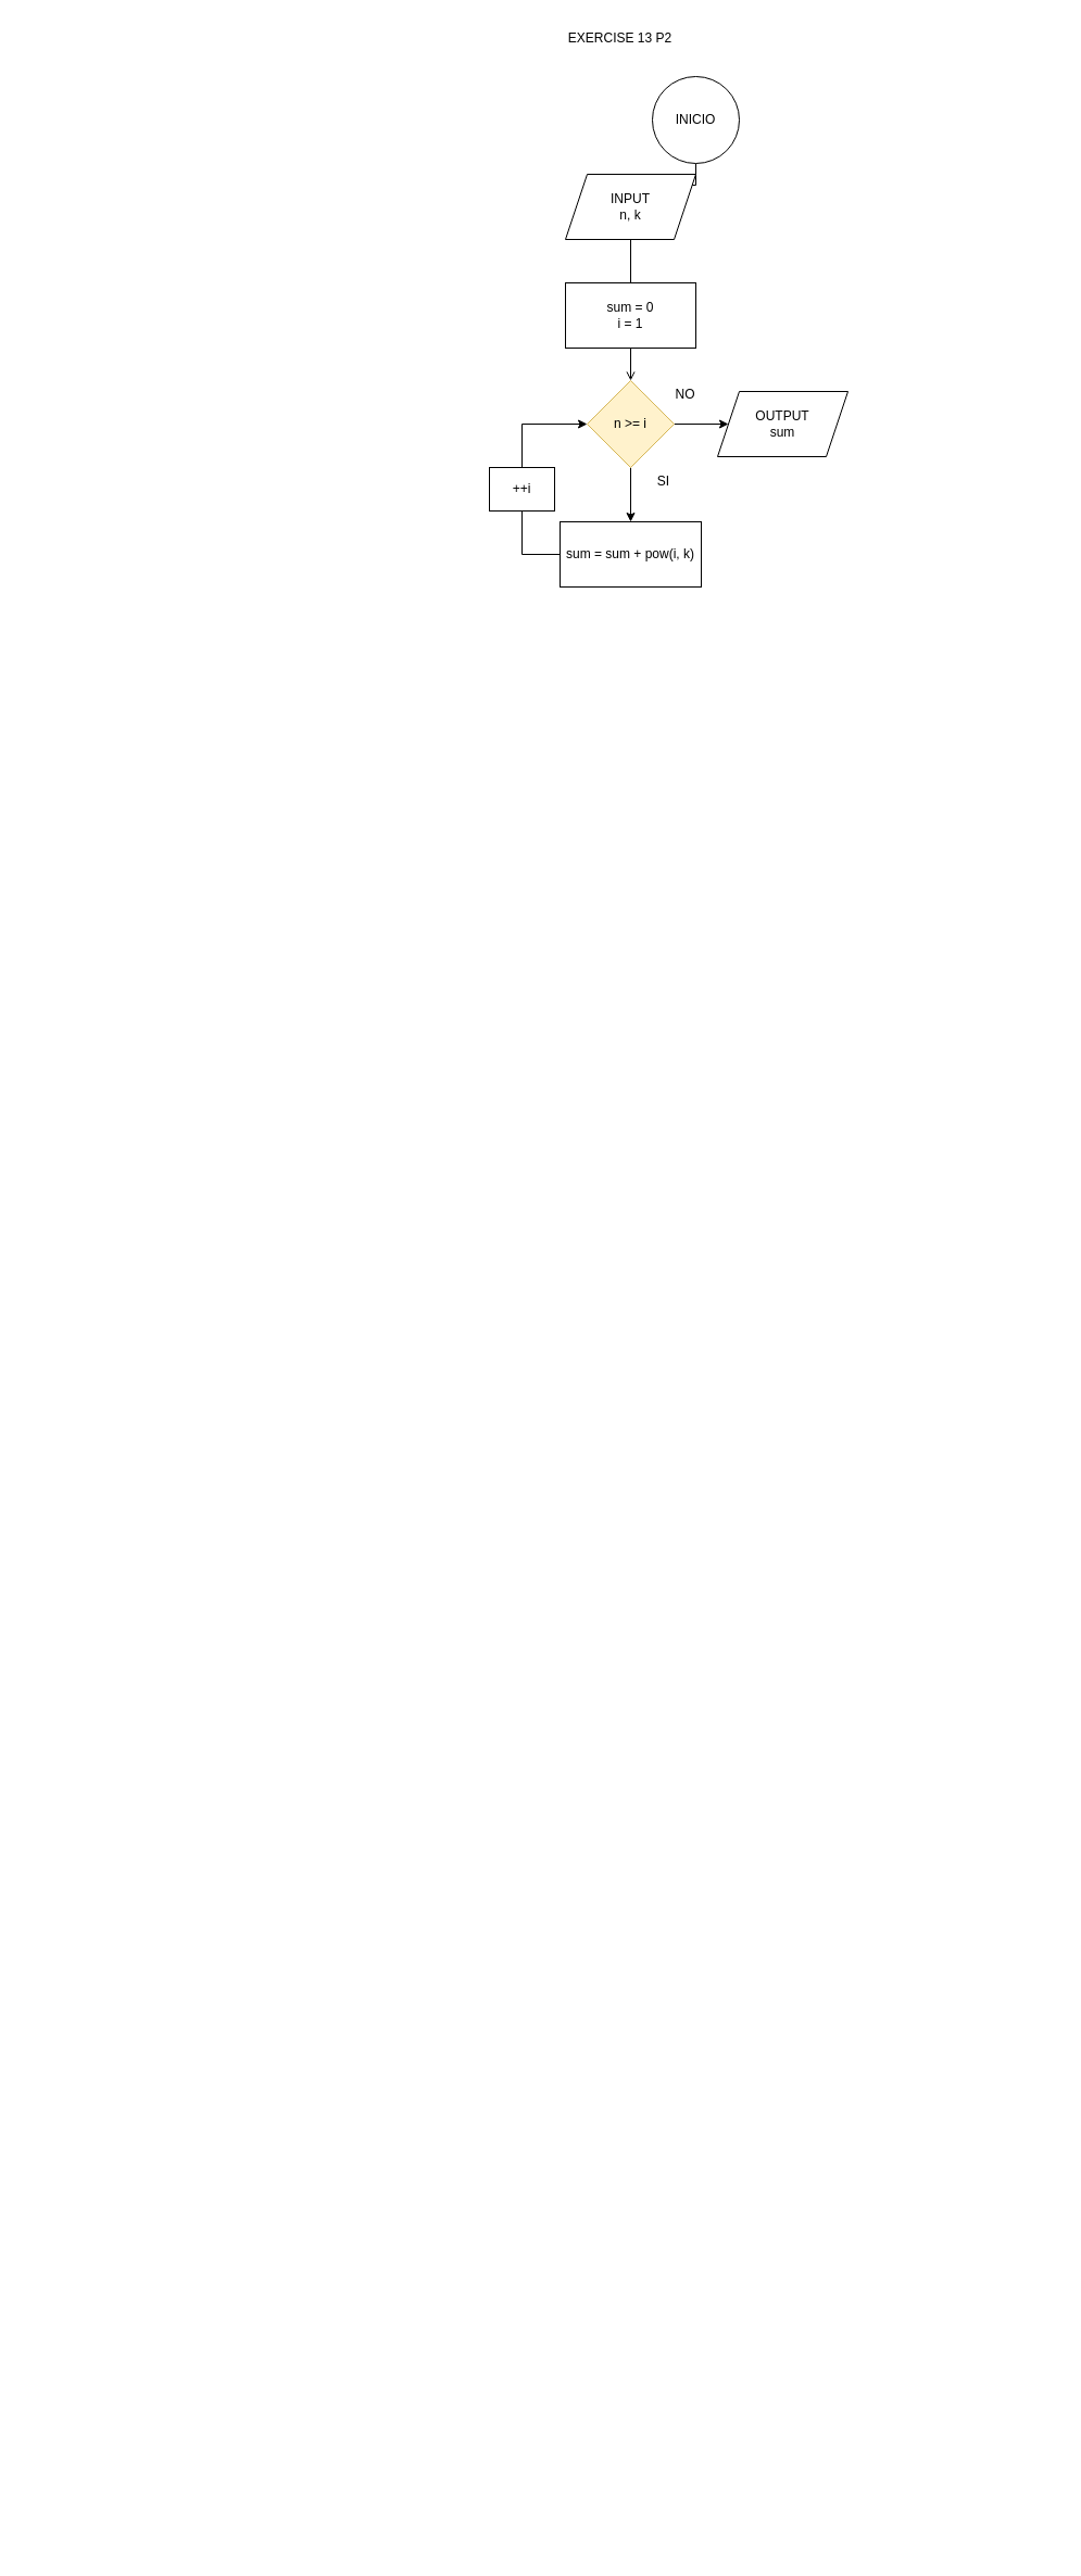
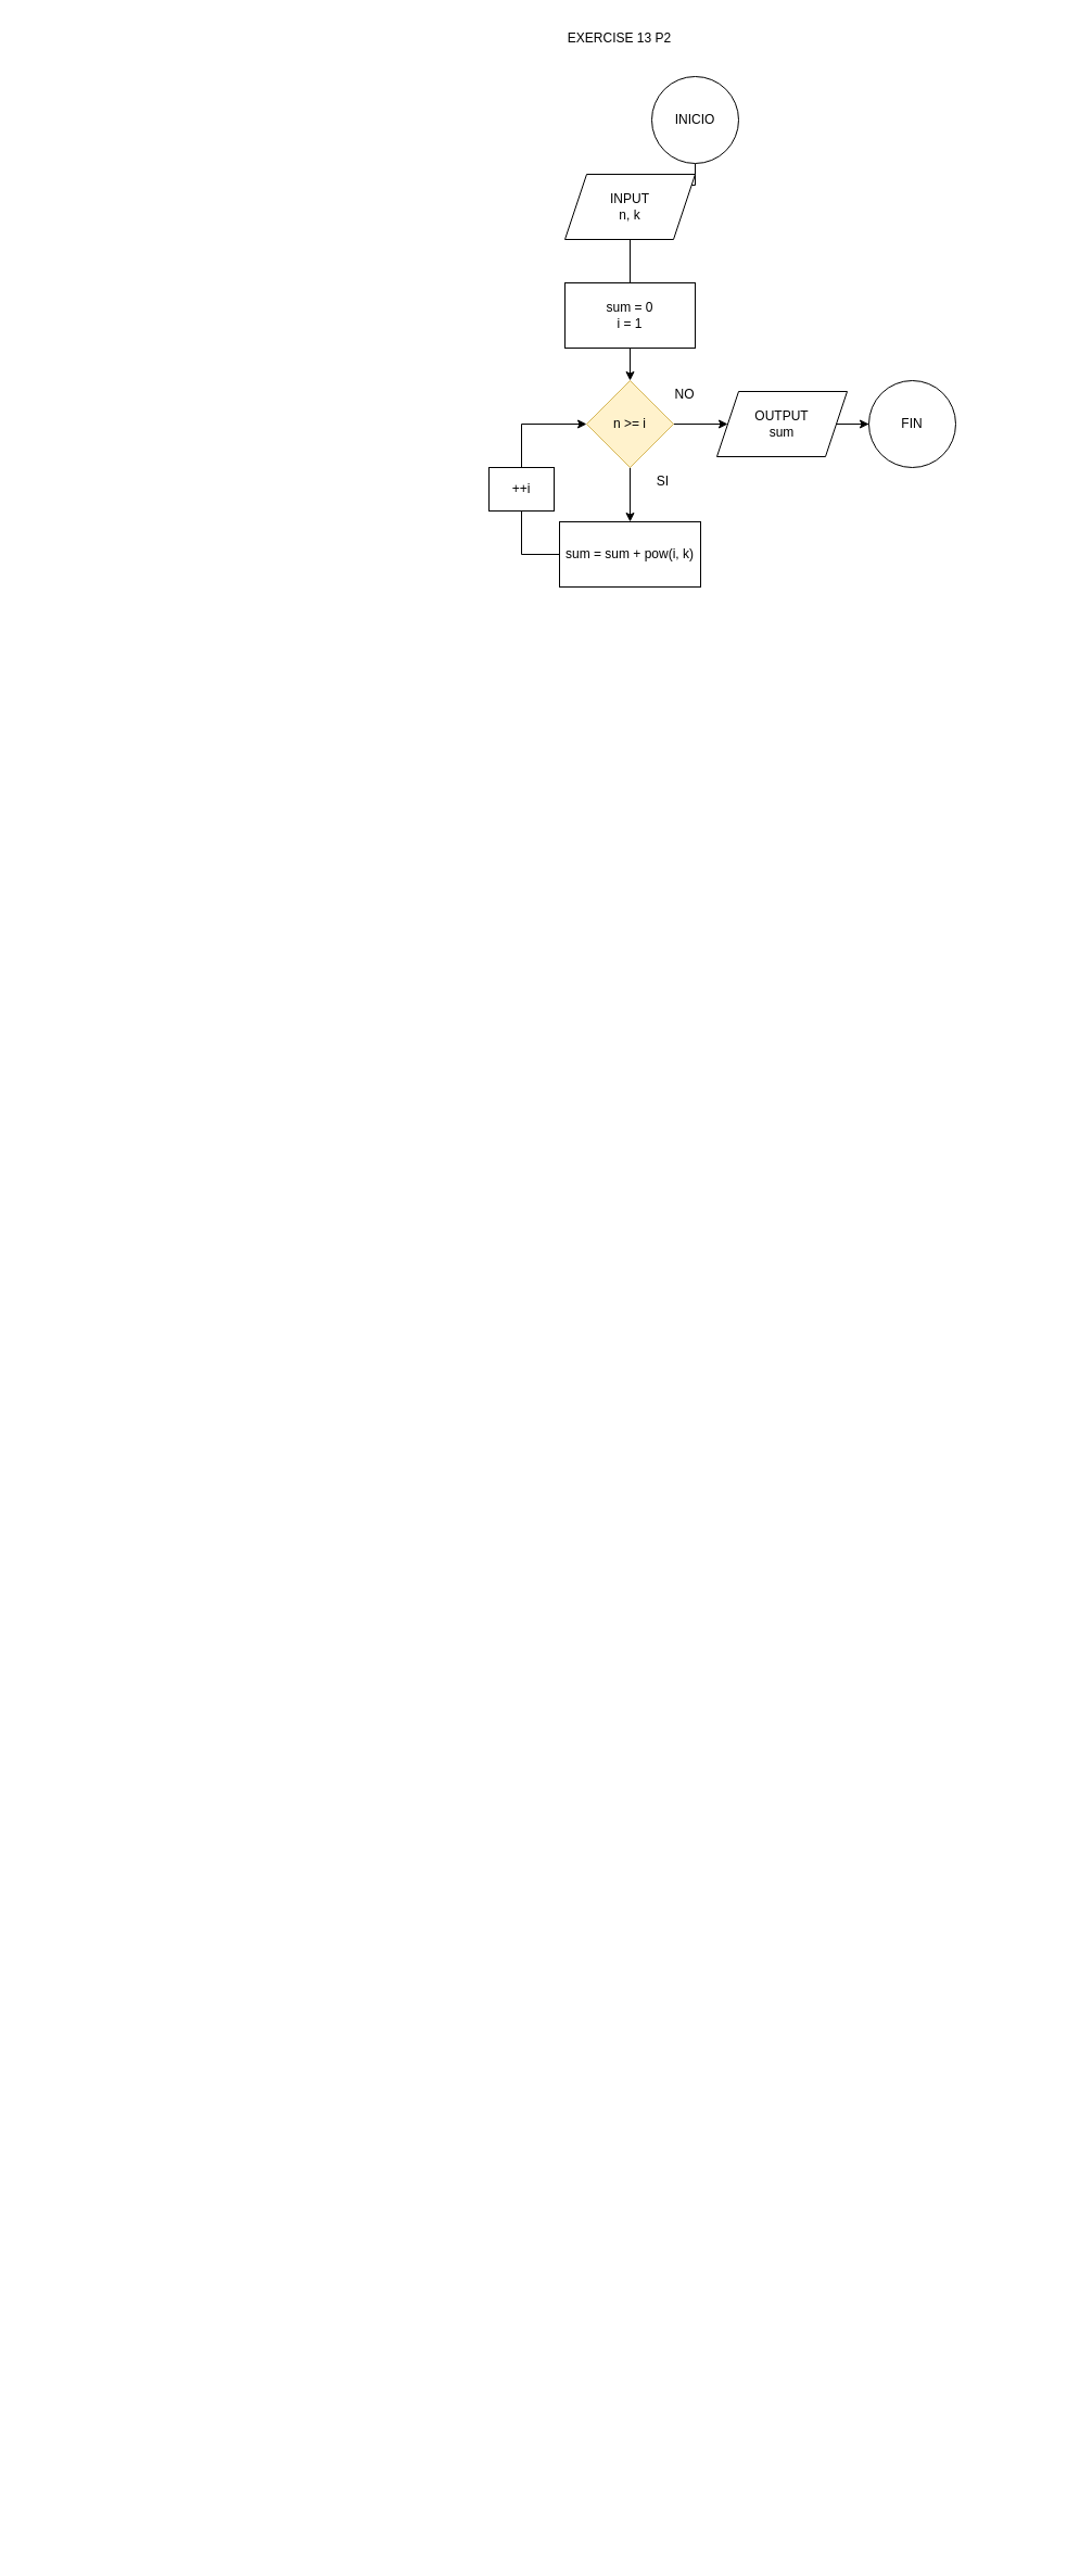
  <mxCell id="0" />
  <mxCell id="1" parent="0" />
  <mxCell id="2" value="EXERCISE 13 P2" style="text;html=1;align=center;verticalAlign=middle;resizable=0;points=[];autosize=1;strokeColor=none;fillColor=none;" parent="1" vertex="1"><mxGeometry x="510" width="120" height="30" as="geometry" y="20" /></mxCell>
  <mxCell id="3" style="edgeStyle=orthogonalEdgeStyle;rounded=0;orthogonalLoop=1;jettySize=auto;html=1;exitX=0;exitY=0.5;exitDx=0;exitDy=0;entryX=0;entryY=0.5;entryDx=0;entryDy=0;" edge="1" parent="1"><mxGeometry relative="1" as="geometry"><mxPoint x="502.5" y="1330" as="targetPoint" /><Array as="points"><mxPoint x="20" y="2270" /><mxPoint x="20" y="1330" /></Array></mxGeometry></mxCell>
  <mxCell id="4" style="edgeStyle=orthogonalEdgeStyle;rounded=0;orthogonalLoop=1;jettySize=auto;html=1;exitX=0;exitY=0.5;exitDx=0;exitDy=0;entryX=0;entryY=0.5;entryDx=0;entryDy=0;" edge="1" parent="1"><mxGeometry relative="1" as="geometry"><mxPoint x="972.5" y="1410" as="targetPoint" /><Array as="points"><mxPoint x="490" y="2350" /><mxPoint x="490" y="1410" /></Array></mxGeometry></mxCell>
  <mxCell id="5" value="" style="edgeStyle=orthogonalEdgeStyle;rounded=0;orthogonalLoop=1;jettySize=auto;html=1;" edge="1" parent="1" source="6" target="8"><mxGeometry relative="1" as="geometry" /></mxCell>
  <mxCell id="6" value="INICIO" style="ellipse;whiteSpace=wrap;html=1;" vertex="1" parent="1"><mxGeometry x="600" y="70" width="80" height="80" as="geometry" /></mxCell>
  <mxCell id="7" value="" style="edgeStyle=orthogonalEdgeStyle;rounded=0;orthogonalLoop=1;jettySize=auto;html=1;endArrow=none;" edge="1" parent="1" source="8" target="10"><mxGeometry relative="1" as="geometry" /></mxCell>
  <mxCell id="8" value="INPUT&lt;div&gt;n, k&lt;/div&gt;" style="shape=parallelogram;perimeter=parallelogramPerimeter;whiteSpace=wrap;html=1;fixedSize=1;" vertex="1" parent="1"><mxGeometry x="520" y="160" width="120" height="60" as="geometry" /></mxCell>
- <mxCell id="9" value="" style="edgeStyle=orthogonalEdgeStyle;rounded=0;orthogonalLoop=1;jettySize=auto;html=1;endArrow=open;" edge="1" parent="1" source="10" target="13"><mxGeometry relative="1" as="geometry" /></mxCell>
+ <mxCell id="9" value="" style="edgeStyle=orthogonalEdgeStyle;rounded=0;orthogonalLoop=1;jettySize=auto;html=1;" edge="1" parent="1" source="10" target="13"><mxGeometry relative="1" as="geometry" /></mxCell>
  <mxCell id="10" value="sum = 0&lt;div&gt;i = 1&lt;/div&gt;" style="whiteSpace=wrap;html=1;" vertex="1" parent="1"><mxGeometry x="520" y="260" width="120" height="60" as="geometry" /></mxCell>
  <mxCell id="11" value="" style="edgeStyle=orthogonalEdgeStyle;rounded=0;orthogonalLoop=1;jettySize=auto;html=1;" edge="1" parent="1" source="13" target="15"><mxGeometry relative="1" as="geometry" /></mxCell>
  <mxCell id="12" value="" style="edgeStyle=orthogonalEdgeStyle;rounded=0;orthogonalLoop=1;jettySize=auto;html=1;" edge="1" parent="1" source="13" target="20"><mxGeometry relative="1" as="geometry" /></mxCell>
  <mxCell id="13" value="n &amp;gt;= i" style="rhombus;whiteSpace=wrap;html=1;fillColor=#fff2cc;strokeColor=#d6b656;" vertex="1" parent="1"><mxGeometry x="540" y="350" width="80" height="80" as="geometry" /></mxCell>
+ <mxCell id="14" value="" style="edgeStyle=orthogonalEdgeStyle;rounded=0;orthogonalLoop=1;jettySize=auto;html=1;" edge="1" parent="1" source="15" target="17"><mxGeometry relative="1" as="geometry" /></mxCell>
  <mxCell id="15" value="OUTPUT&lt;div&gt;sum&lt;/div&gt;" style="shape=parallelogram;perimeter=parallelogramPerimeter;whiteSpace=wrap;html=1;fixedSize=1;" vertex="1" parent="1"><mxGeometry x="660" y="360" width="120" height="60" as="geometry" /></mxCell>
  <mxCell id="16" value="NO" style="text;html=1;align=center;verticalAlign=middle;resizable=0;points=[];autosize=1;strokeColor=none;fillColor=none;" vertex="1" parent="1"><mxGeometry x="610" y="348" width="40" height="30" as="geometry" /></mxCell>
+ <mxCell id="17" value="FIN" style="ellipse;whiteSpace=wrap;html=1;" vertex="1" parent="1"><mxGeometry x="800" y="350" width="80" height="80" as="geometry" /></mxCell>
  <mxCell id="18" value="SI" style="text;html=1;align=center;verticalAlign=middle;resizable=0;points=[];autosize=1;strokeColor=none;fillColor=none;" vertex="1" parent="1"><mxGeometry x="595" y="428" width="30" height="30" as="geometry" /></mxCell>
  <mxCell id="19" style="edgeStyle=orthogonalEdgeStyle;rounded=0;orthogonalLoop=1;jettySize=auto;html=1;entryX=0;entryY=0.5;entryDx=0;entryDy=0;" edge="1" parent="1" source="20" target="13"><mxGeometry relative="1" as="geometry"><Array as="points"><mxPoint x="480" y="510" /><mxPoint x="480" y="390" /></Array></mxGeometry></mxCell>
  <mxCell id="20" value="sum = sum + pow(i, k)" style="whiteSpace=wrap;html=1;" vertex="1" parent="1"><mxGeometry x="515" y="480" width="130" height="60" as="geometry" /></mxCell>
  <mxCell id="21" value="++i" style="whiteSpace=wrap;html=1;" vertex="1" parent="1"><mxGeometry x="450" y="430" width="60" height="40" as="geometry" /></mxCell>
